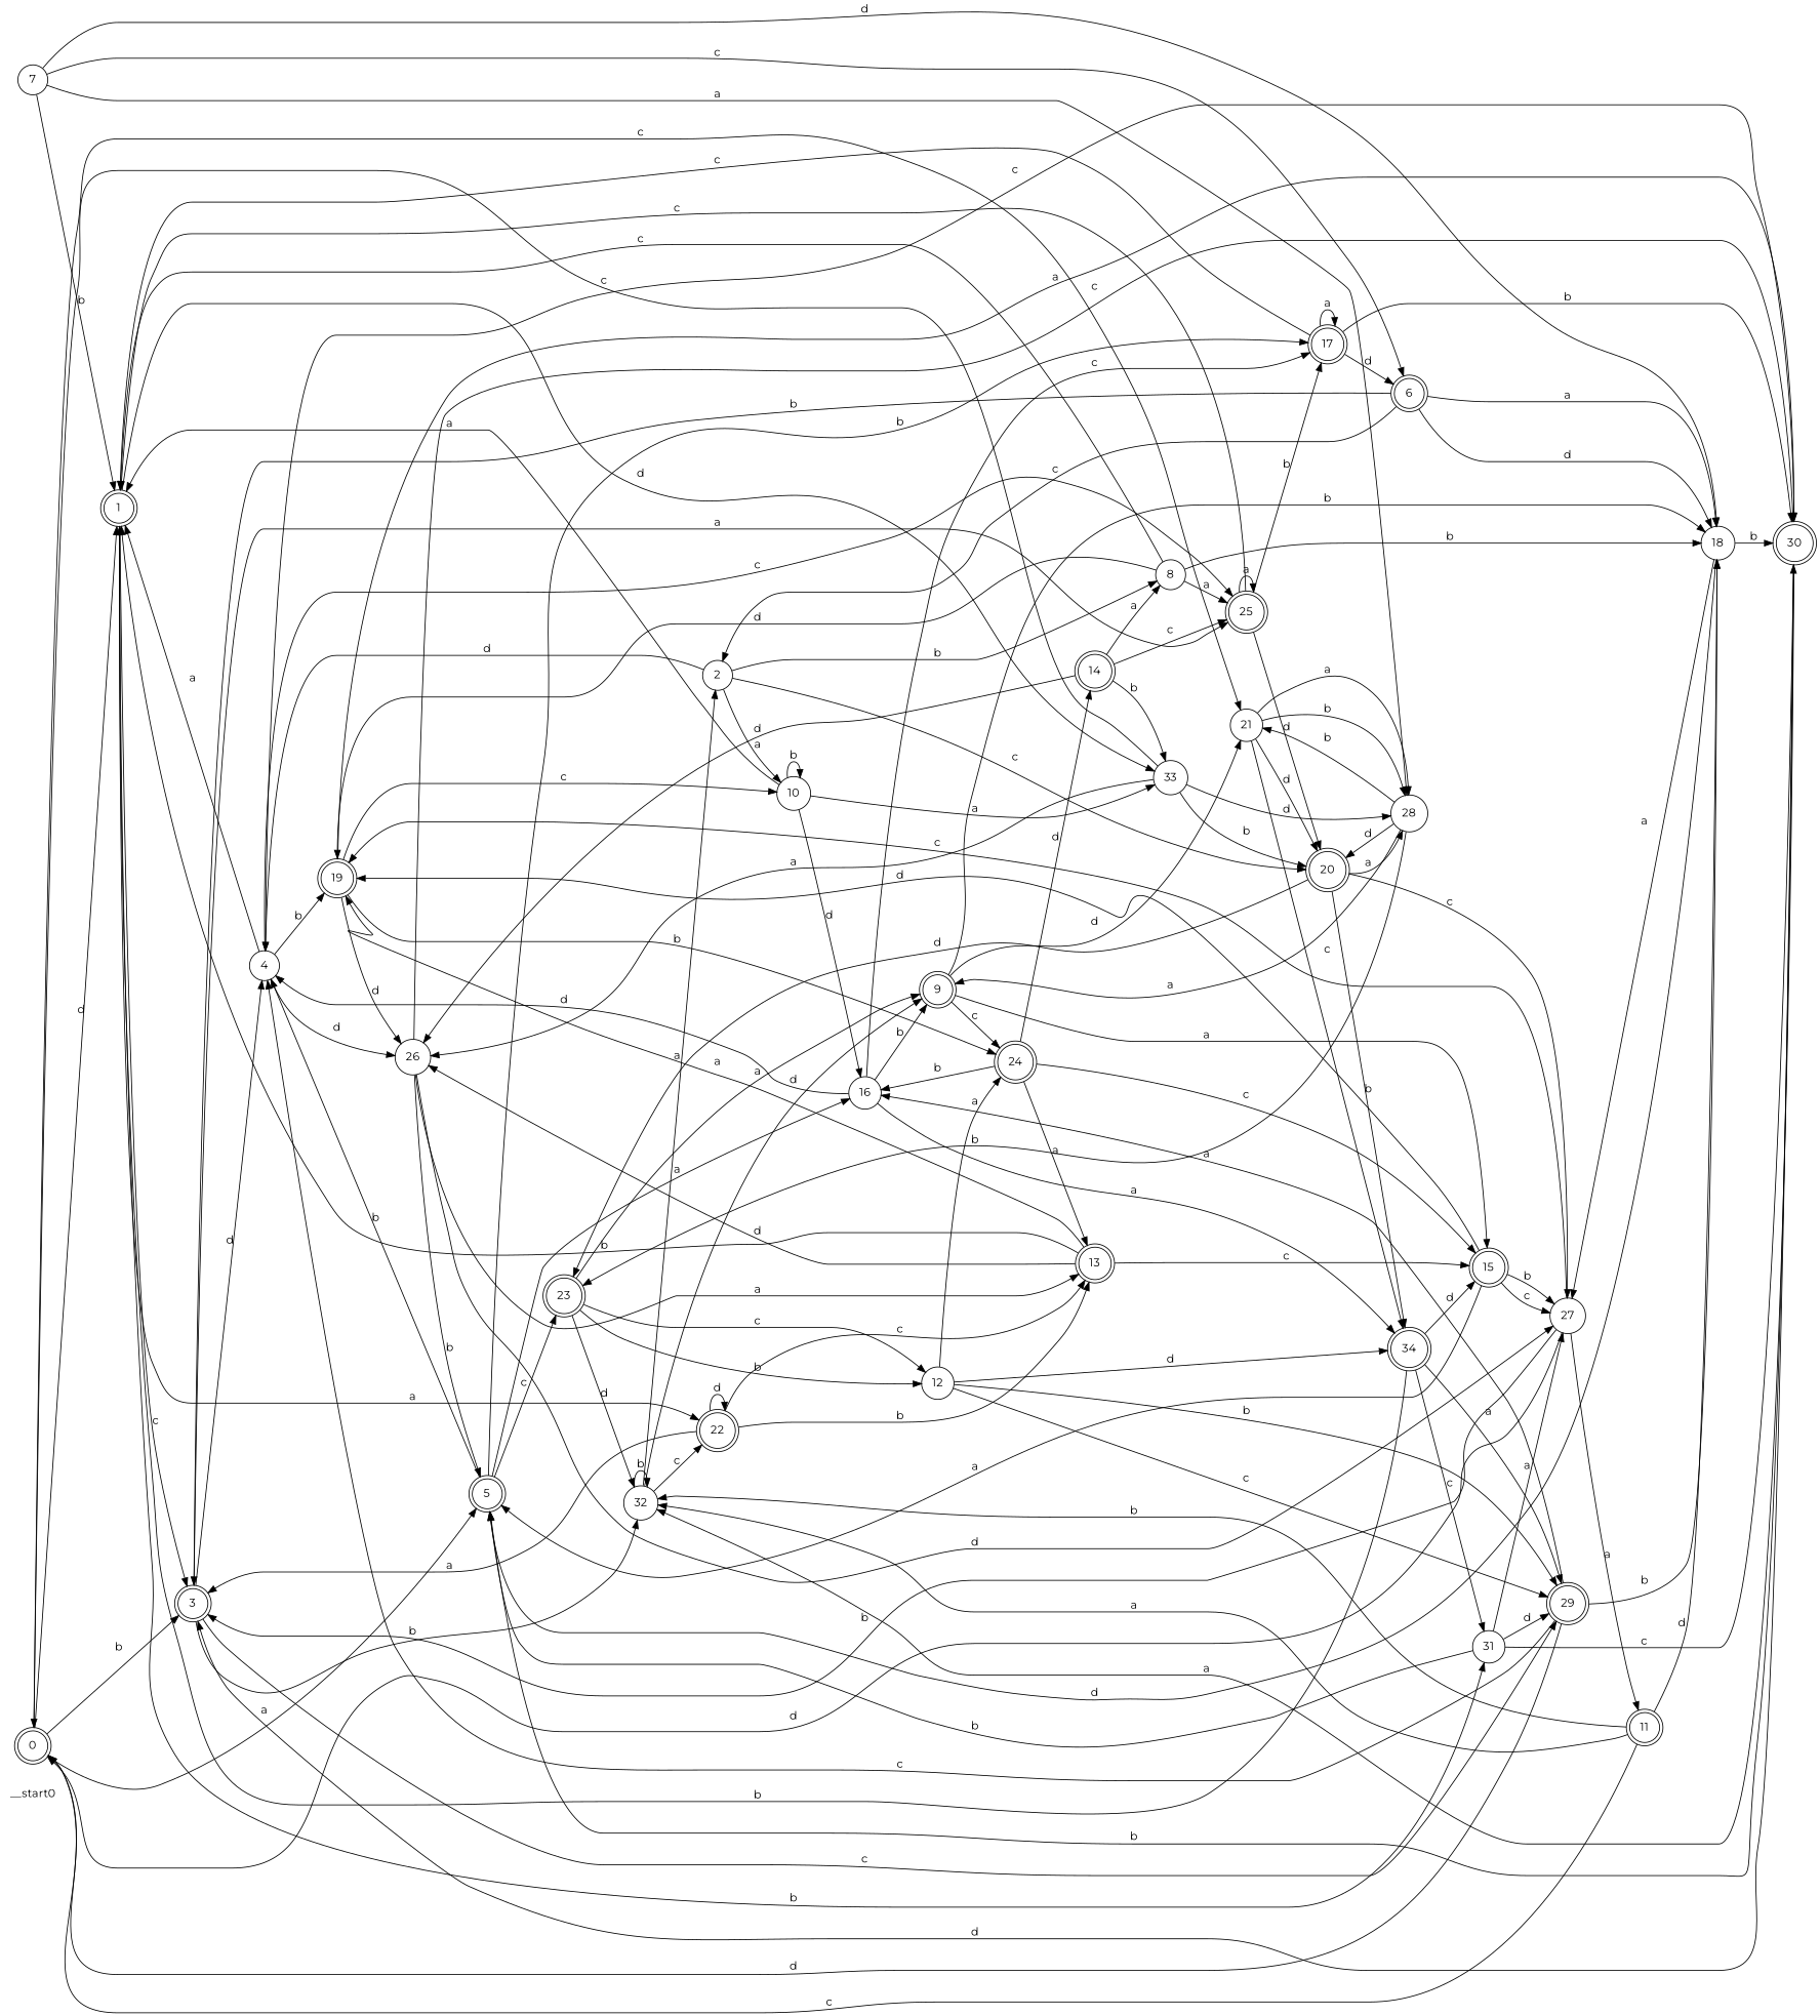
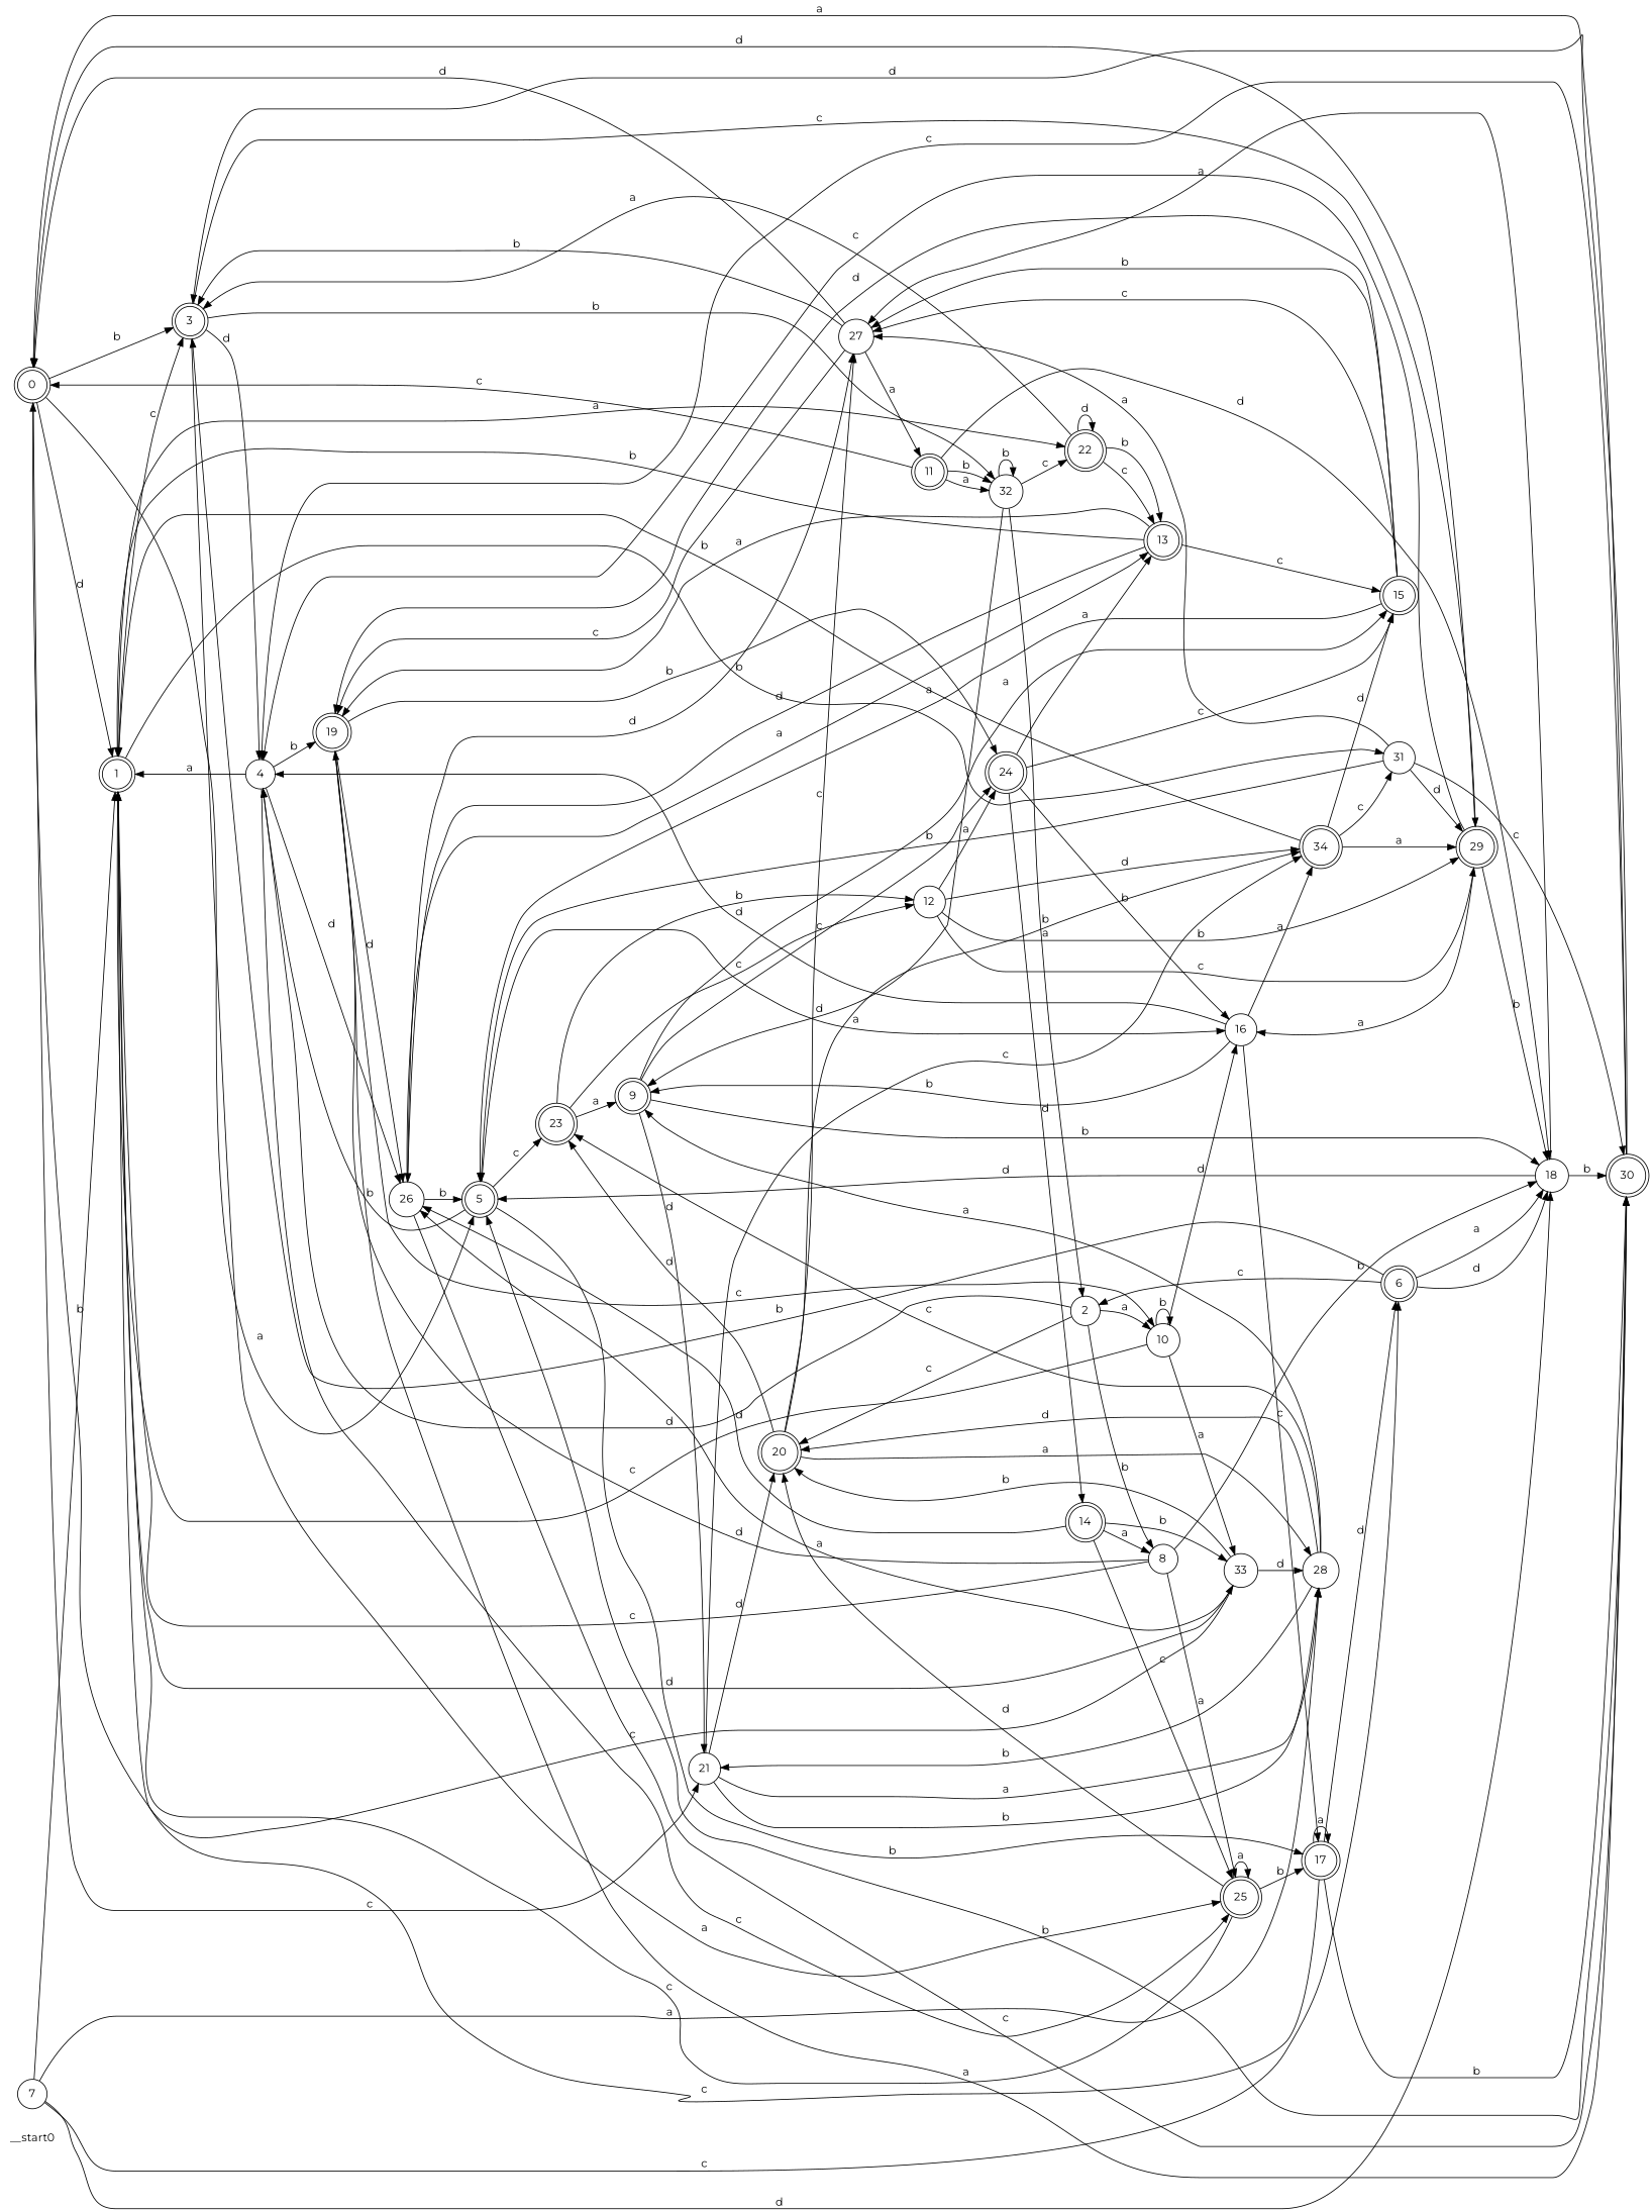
  digraph {
    fontname=Montserrat
    rankdir=LR
    node [fontname=Montserrat shape=doublecircle color=black fillcolor=white style="rounded,filled"]
    edge [fontname=Montserrat]
    __start0 [shape=none color="" fillcolor="" style=""]
    n2 [label=0]
    n3 [label=1]
    n4 [label=3]
    n5 [label=5]
    n6 [label=21 shape=circle style=filled]
    n7 [label=22]
    n8 [label=31 shape=circle style=filled]
    n9 [label=33 shape=circle style=filled]
    n10 [label=4 shape=circle style=filled]
    n11 [label=25]
    n12 [label=29]
    n13 [label=32 shape=circle style=filled]
    n14 [label=16 shape=circle style=filled]
    n15 [label=17]
    n16 [label=23]
    n17 [label=20]
    n18 [label=28 shape=circle style=filled]
    n19 [label=34]
    n20 [label=14]
    n21 [label=8 shape=circle style=filled]
    n22 [label=26 shape=circle style=filled]
    n23 [label=13]
    n24 [label=27 shape=circle style=filled]
    n25 [label=30]
    n26 [label=2 shape=circle style=filled]
    n27 [label=10 shape=circle style=filled]
    n28 [label=19]
    n29 [label=18 shape=circle style=filled]
    n30 [label=9]
    n31 [label=24]
    n32 [label=6]
    n33 [label=12 shape=circle style=filled]
    n34 [label=7 shape=circle style=filled]
    n35 [label=15]
    n36 [label=11]
    n2 -> n3 [label=d]
    n2 -> n4 [label=b]
    n2 -> n5 [label=a]
    n2 -> n6 [label=c]
    n3 -> n4 [label=c]
    n3 -> n7 [label=a]
    n3 -> n8 [label=b]
    n3 -> n9 [label=d]
    n4 -> n10 [label=d]
    n4 -> n11 [label=a]
    n4 -> n12 [label=c]
    n4 -> n13 [label=b]
    n5 -> n10 [label=b]
    n5 -> n14 [label=a]
    n5 -> n15 [label=b]
    n5 -> n16 [label=c]
    n6 -> n17 [label=d]
    n6 -> n18 [label=a]
    n6 -> n18 [label=b]
    n6 -> n19 [label=c]
    n7 -> n4 [label=a]
    n7 -> n7 [label=d]
    n7 -> n23 [label=b]
    n7 -> n23 [label=c]
    n8 -> n5 [label=b]
    n8 -> n12 [label=d]
    n8 -> n24 [label=a]
    n8 -> n25 [label=c]
    n9 -> n2 [label=c]
    n9 -> n17 [label=b]
    n9 -> n18 [label=d]
    n9 -> n22 [label=a]
    n10 -> n3 [label=a]
    n10 -> n11 [label=c]
    n10 -> n22 [label=d]
    n10 -> n28 [label=b]
    n11 -> n3 [label=c]
    n11 -> n11 [label=a]
    n11 -> n15 [label=b]
    n11 -> n17 [label=d]
    n12 -> n2 [label=d]
    n12 -> n10 [label=c]
    n12 -> n14 [label=a]
    n12 -> n29 [label=b]
    n13 -> n7 [label=c]
    n13 -> n13 [label=b]
    n13 -> n26 [label=a]
    n13 -> n30 [label=d]
    n14 -> n10 [label=d]
    n14 -> n15 [label=c]
    n14 -> n19 [label=a]
    n14 -> n30 [label=b]
    n15 -> n3 [label=c]
    n15 -> n15 [label=a]
    n15 -> n25 [label=b]
    n15 -> n32 [label=d]
-   n16 -> n13 [label=d]
    n16 -> n30 [label=a]
    n16 -> n33 [label=b]
    n16 -> n33 [label=c]
    n17 -> n16 [label=d]
    n17 -> n18 [label=a]
    n17 -> n19 [label=b]
    n17 -> n24 [label=c]
    n18 -> n6 [label=b]
-   n18 -> n16 [label=b]
+   n18 -> n16 [label=c]
    n18 -> n17 [label=d]
    n18 -> n30 [label=a]
    n19 -> n3 [label=b]
    n19 -> n8 [label=c]
    n19 -> n12 [label=a]
    n19 -> n35 [label=d]
    n20 -> n9 [label=b]
    n20 -> n11 [label=c]
    n20 -> n21 [label=a]
    n20 -> n22 [label=d]
    n21 -> n3 [label=c]
    n21 -> n11 [label=a]
    n21 -> n28 [label=d]
    n21 -> n29 [label=b]
    n22 -> n5 [label=b]
    n22 -> n23 [label=a]
    n22 -> n24 [label=d]
    n22 -> n25 [label=c]
    n23 -> n3 [label=b]
    n23 -> n22 [label=d]
    n23 -> n28 [label=a]
    n23 -> n35 [label=c]
    n24 -> n2 [label=d]
    n24 -> n4 [label=b]
    n24 -> n28 [label=c]
    n24 -> n36 [label=a]
-   n25 -> n13 [label=a]
+   n25 -> n2 [label=a]
    n25 -> n4 [label=d]
    n25 -> n5 [label=b]
    n25 -> n10 [label=c]
    n26 -> n10 [label=d]
    n26 -> n17 [label=c]
    n26 -> n21 [label=b]
    n26 -> n27 [label=a]
-   n27 -> n3 [label=a]
+   n27 -> n3 [label=c]
    n27 -> n9 [label=a]
    n27 -> n14 [label=d]
    n27 -> n27 [label=b]
    n28 -> n22 [label=d]
    n28 -> n25 [label=a]
    n28 -> n27 [label=c]
    n28 -> n31 [label=b]
    n29 -> n5 [label=d]
    n29 -> n24 [label=a]
    n29 -> n25 [label=b]
    n30 -> n6 [label=d]
    n30 -> n29 [label=b]
    n30 -> n31 [label=c]
    n30 -> n35 [label=a]
    n31 -> n14 [label=b]
    n31 -> n20 [label=d]
    n31 -> n23 [label=a]
    n31 -> n35 [label=c]
    n32 -> n4 [label=b]
    n32 -> n26 [label=c]
    n32 -> n29 [label=a]
    n32 -> n29 [label=d]
    n33 -> n12 [label=b]
    n33 -> n12 [label=c]
    n33 -> n19 [label=d]
    n33 -> n31 [label=a]
    n34 -> n3 [label=b]
    n34 -> n18 [label=a]
    n34 -> n29 [label=d]
    n34 -> n32 [label=c]
    n35 -> n5 [label=a]
    n35 -> n24 [label=b]
    n35 -> n24 [label=c]
    n35 -> n28 [label=d]
    n36 -> n2 [label=c]
    n36 -> n13 [label=a]
    n36 -> n13 [label=b]
    n36 -> n29 [label=d]
  }
